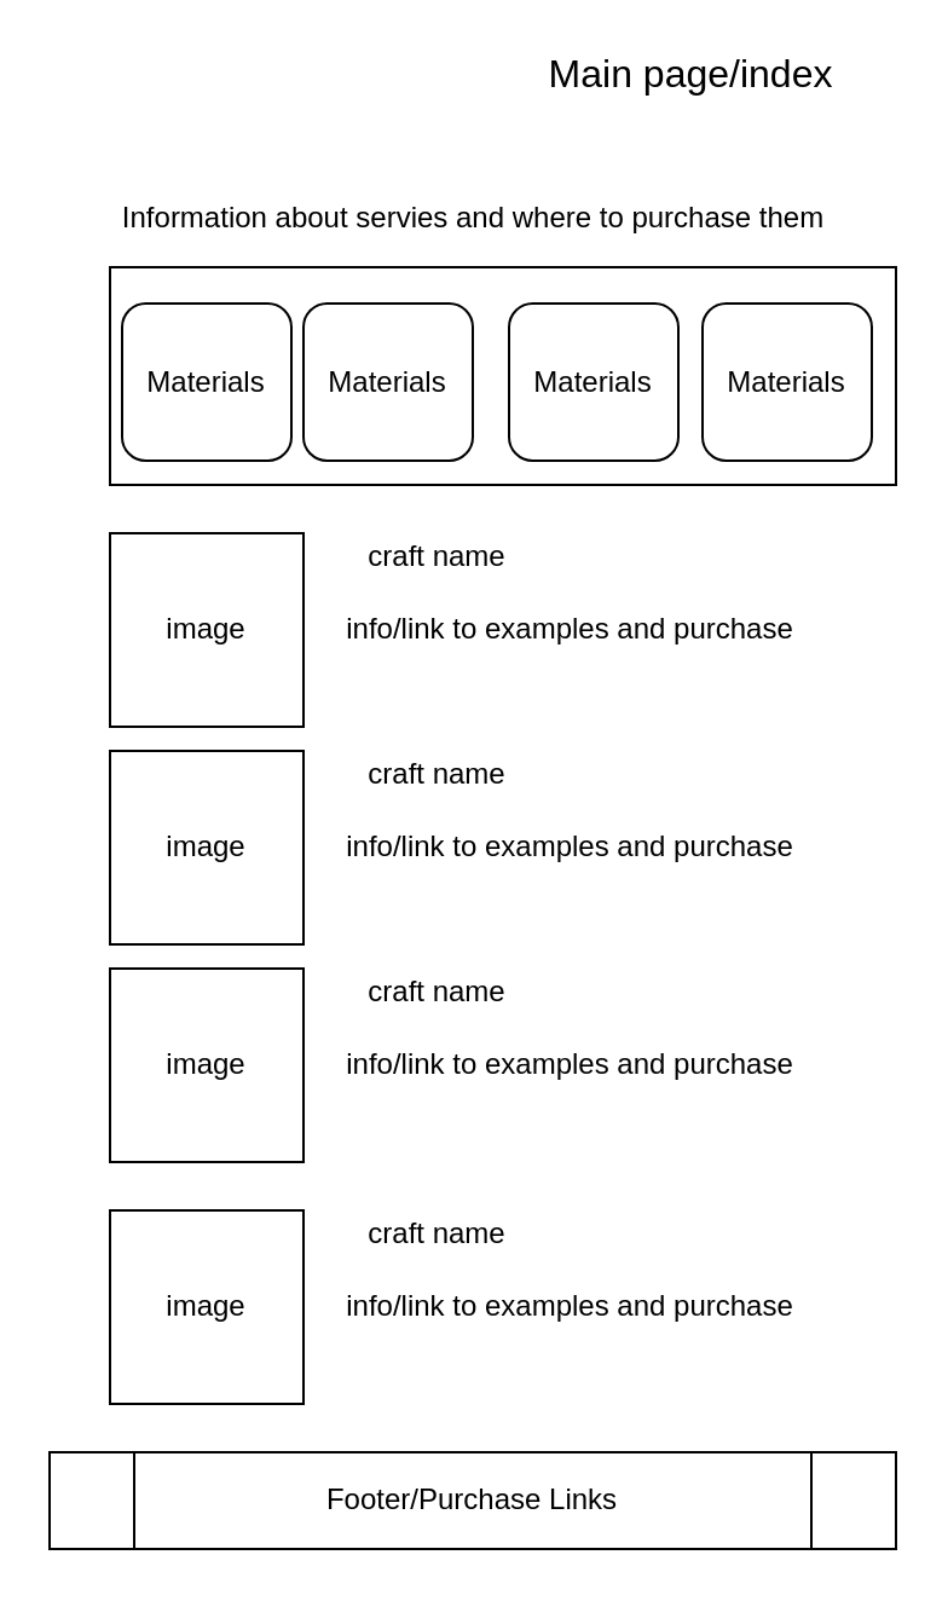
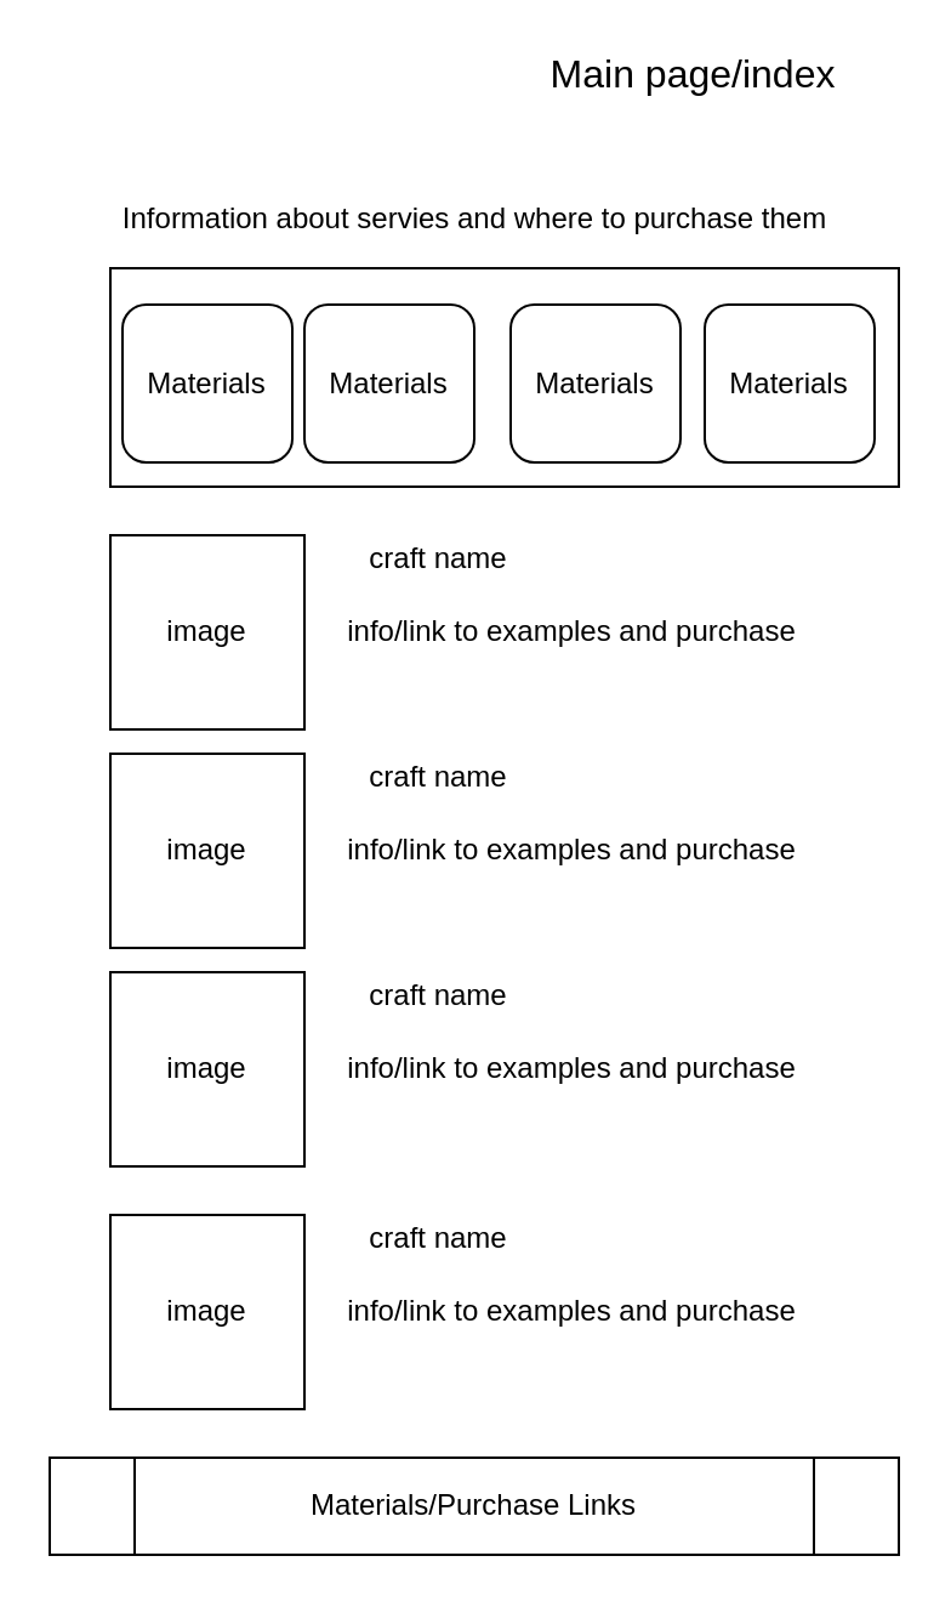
  <mxCell id="0" />
  <mxCell id="1" parent="0" />
  <mxCell id="2" value="image" style="whiteSpace=wrap;html=1;aspect=fixed;" parent="1" vertex="1"><mxGeometry x="45" y="220" width="80" height="80" as="geometry" /></mxCell>
  <mxCell id="3" value="Main page/index" style="text;html=1;align=center;verticalAlign=middle;resizable=0;points=[];autosize=2;fontSize=16;" parent="1" vertex="1"><mxGeometry x="240" y="20" width="90" height="20" as="geometry" /></mxCell>
  <mxCell id="4" value="image" style="whiteSpace=wrap;html=1;aspect=fixed;" parent="1" vertex="1"><mxGeometry x="45" y="310" width="80" height="80" as="geometry" /></mxCell>
  <mxCell id="5" value="image" style="whiteSpace=wrap;html=1;aspect=fixed;" parent="1" vertex="1"><mxGeometry x="45" y="400" width="80" height="80" as="geometry" /></mxCell>
  <mxCell id="6" value="Information about servies and where to purchase them" style="text;html=1;align=center;verticalAlign=middle;resizable=0;points=[];autosize=1;" parent="1" vertex="1"><mxGeometry x="40" y="80" width="310" height="20" as="geometry" /></mxCell>
  <mxCell id="7" value="craft name" style="text;html=1;align=center;verticalAlign=middle;resizable=0;points=[];autosize=1;" parent="1" vertex="1"><mxGeometry x="145" y="220" width="70" height="20" as="geometry" /></mxCell>
  <mxCell id="8" value="craft name" style="text;html=1;align=center;verticalAlign=middle;resizable=0;points=[];autosize=1;" parent="1" vertex="1"><mxGeometry x="145" y="310" width="70" height="20" as="geometry" /></mxCell>
  <mxCell id="9" value="info/link to examples and purchase" style="text;html=1;align=center;verticalAlign=middle;resizable=0;points=[];autosize=1;" parent="1" vertex="1"><mxGeometry x="135" y="340" width="200" height="20" as="geometry" /></mxCell>
  <mxCell id="10" value="craft name" style="text;html=1;align=center;verticalAlign=middle;resizable=0;points=[];autosize=1;" parent="1" vertex="1"><mxGeometry x="145" y="400" width="70" height="20" as="geometry" /></mxCell>
  <mxCell id="11" value="info/link to examples and purchase" style="text;html=1;align=center;verticalAlign=middle;resizable=0;points=[];autosize=1;" parent="1" vertex="1"><mxGeometry x="135" y="250" width="200" height="20" as="geometry" /></mxCell>
  <mxCell id="12" value="info/link to examples and purchase" style="text;html=1;align=center;verticalAlign=middle;resizable=0;points=[];autosize=1;" parent="1" vertex="1"><mxGeometry x="135" y="430" width="200" height="20" as="geometry" /></mxCell>
  <mxCell id="13" value="image" style="whiteSpace=wrap;html=1;aspect=fixed;" parent="1" vertex="1"><mxGeometry x="45" y="500" width="80" height="80" as="geometry" /></mxCell>
  <mxCell id="14" value="craft name" style="text;html=1;align=center;verticalAlign=middle;resizable=0;points=[];autosize=1;" parent="1" vertex="1"><mxGeometry x="145" y="500" width="70" height="20" as="geometry" /></mxCell>
  <mxCell id="15" value="info/link to examples and purchase" style="text;html=1;align=center;verticalAlign=middle;resizable=0;points=[];autosize=1;" parent="1" vertex="1"><mxGeometry x="135" y="530" width="200" height="20" as="geometry" /></mxCell>
- <mxCell id="16" value="Footer/Purchase Links" style="shape=process;whiteSpace=wrap;html=1;backgroundOutline=1;" parent="1" vertex="1"><mxGeometry x="20" y="600" width="350" height="40" as="geometry" /></mxCell>
+ <mxCell id="16" value="Materials/Purchase Links" style="shape=process;whiteSpace=wrap;html=1;backgroundOutline=1;" parent="1" vertex="1"><mxGeometry x="20" y="600" width="350" height="40" as="geometry" /></mxCell>
  <mxCell id="17" value="" style="rounded=0;whiteSpace=wrap;html=1;" vertex="1" parent="1"><mxGeometry x="45" y="110" width="325" height="90" as="geometry" /></mxCell>
  <mxCell id="18" value="Materials" style="rounded=1;whiteSpace=wrap;html=1;" vertex="1" parent="1"><mxGeometry x="50" y="125" width="70" height="65" as="geometry" /></mxCell>
  <mxCell id="19" value="Materials" style="rounded=1;whiteSpace=wrap;html=1;" vertex="1" parent="1"><mxGeometry x="125" y="125" width="70" height="65" as="geometry" /></mxCell>
  <mxCell id="20" value="Materials" style="rounded=1;whiteSpace=wrap;html=1;" vertex="1" parent="1"><mxGeometry x="210" y="125" width="70" height="65" as="geometry" /></mxCell>
  <mxCell id="21" value="Materials" style="rounded=1;whiteSpace=wrap;html=1;" vertex="1" parent="1"><mxGeometry x="290" y="125" width="70" height="65" as="geometry" /></mxCell>
